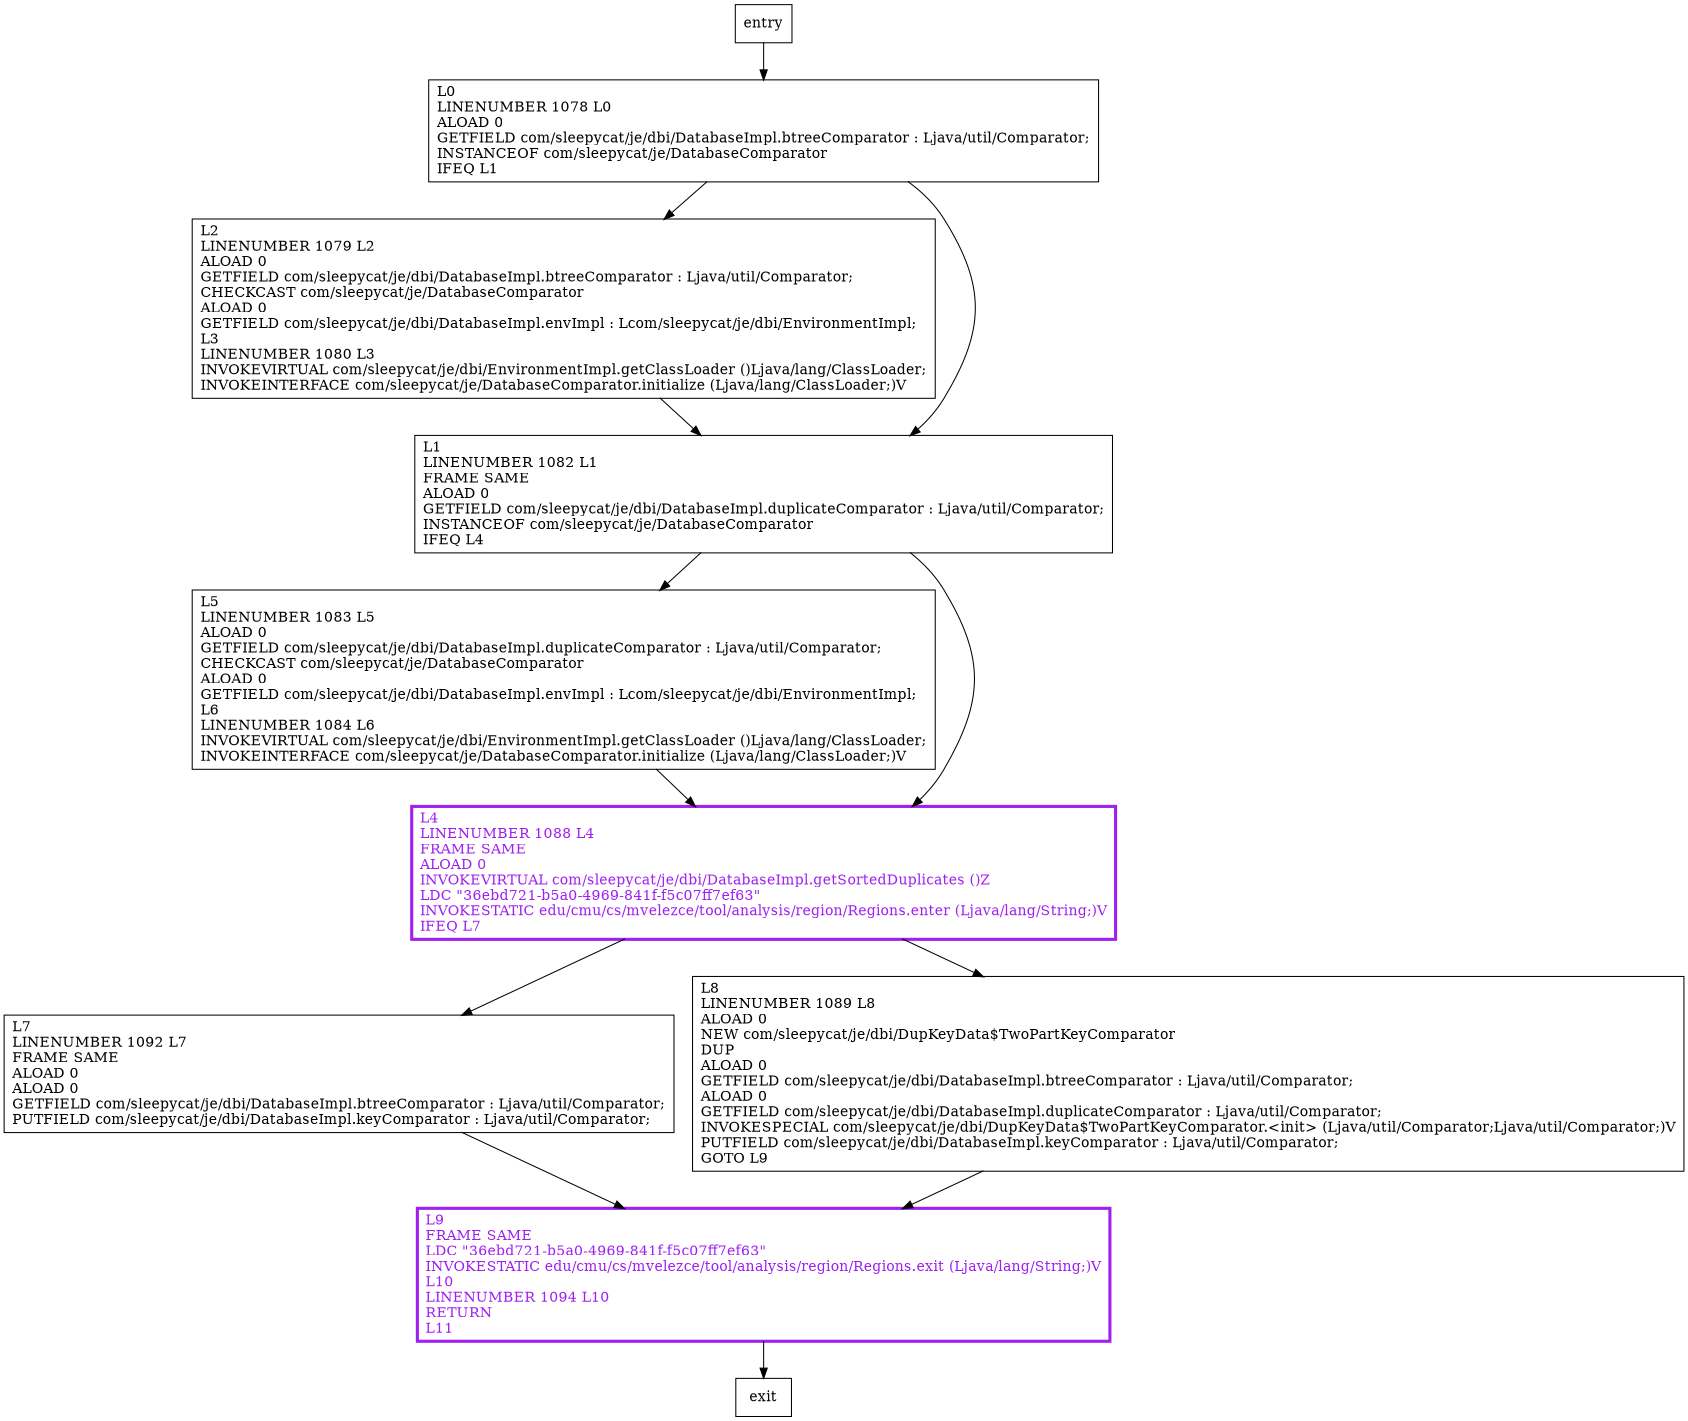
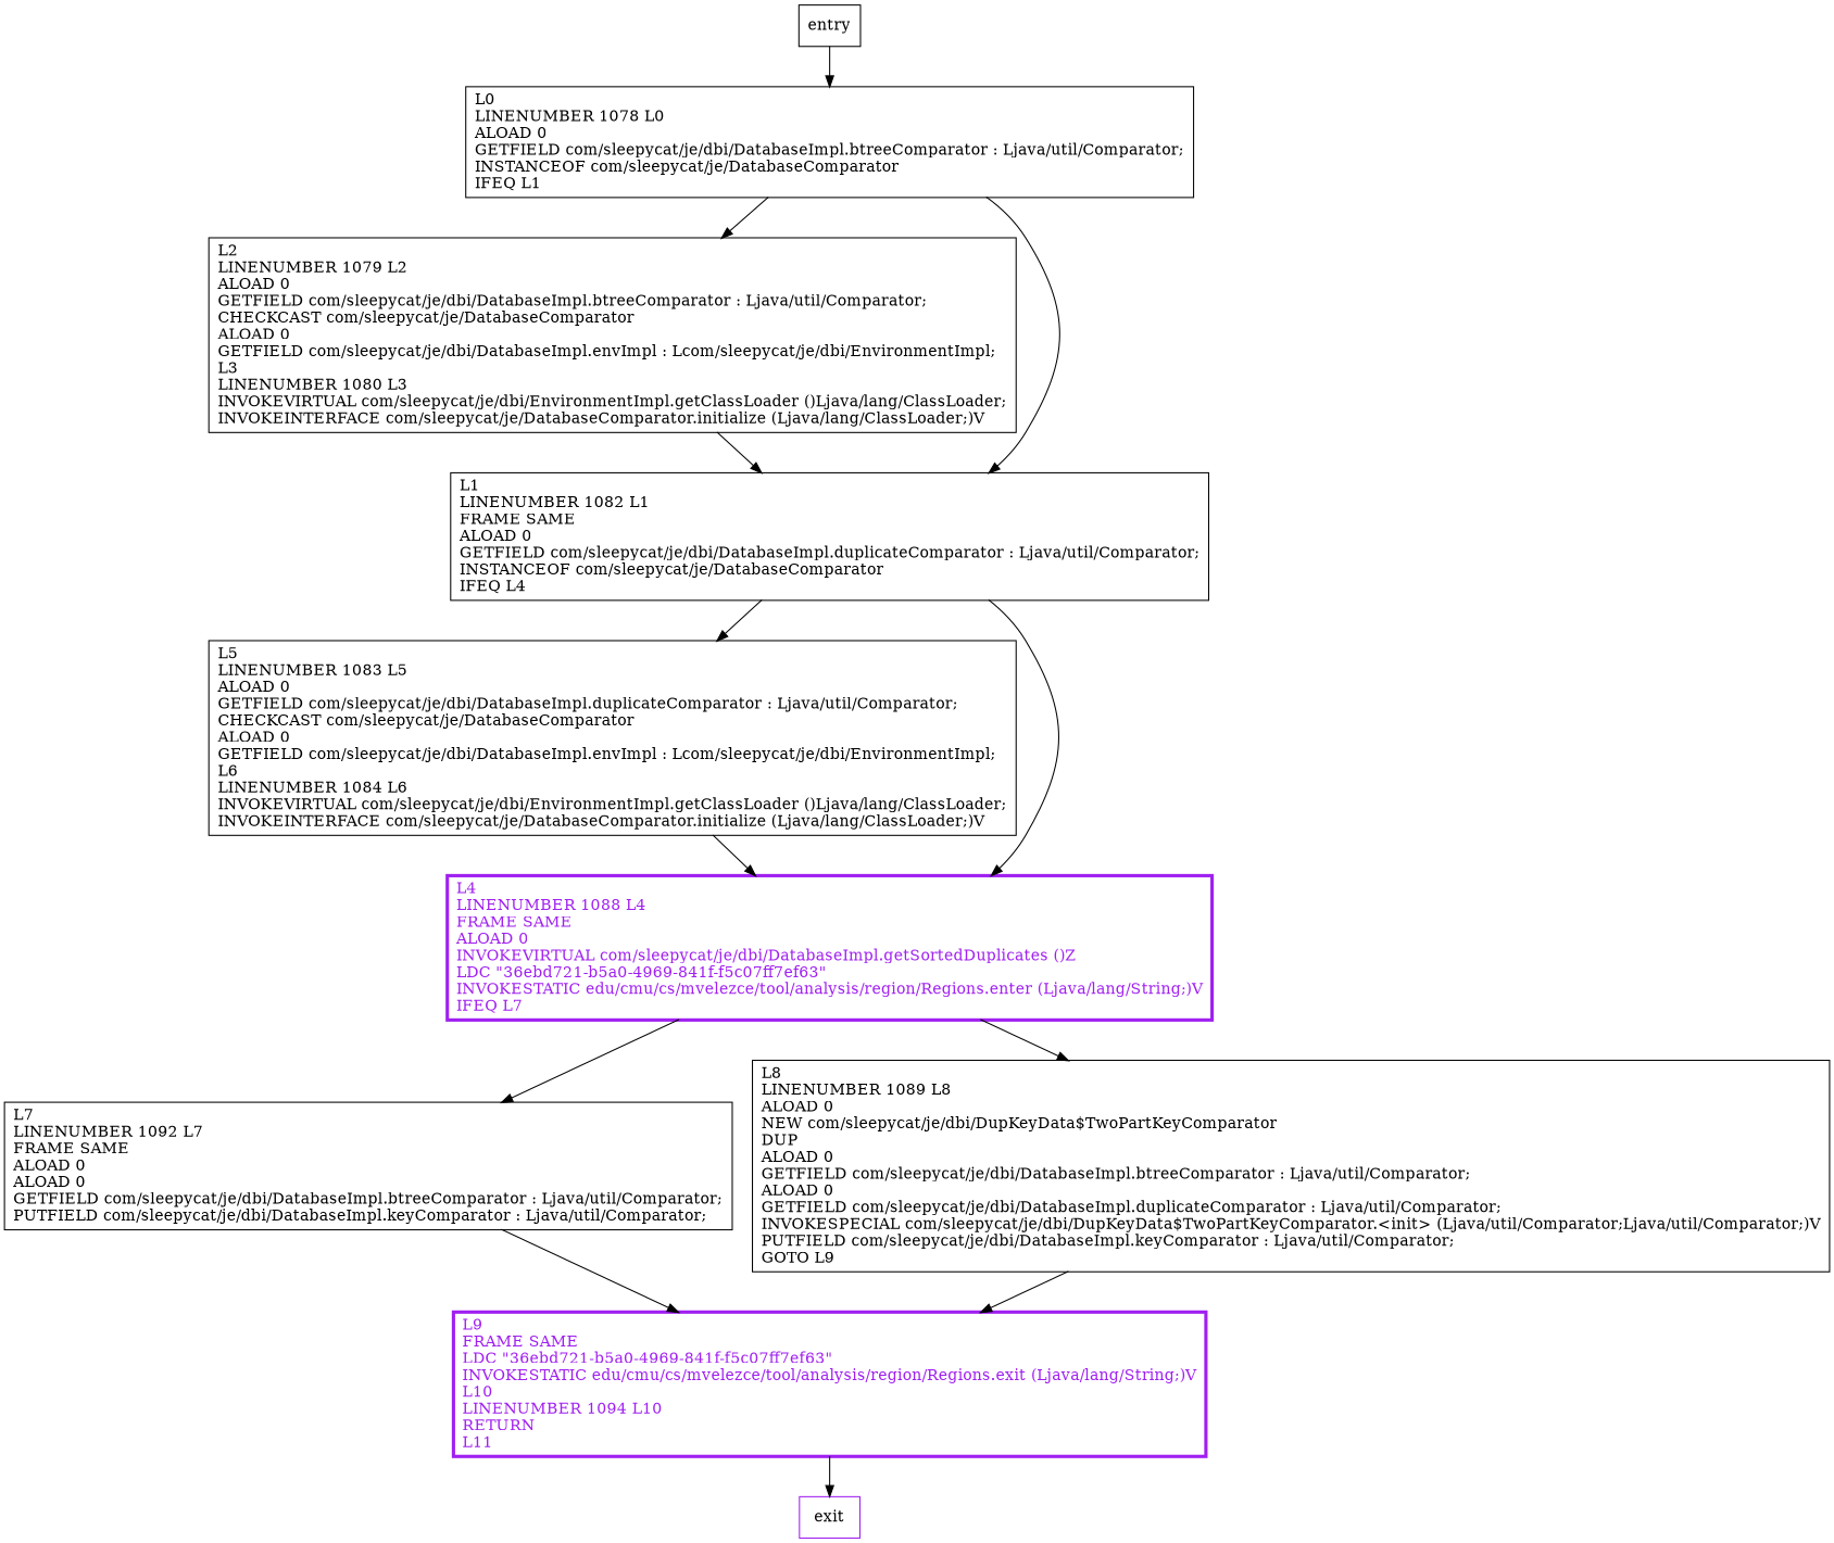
  digraph {
    node [shape=record]
    n1 [label="L2\lLINENUMBER 1079 L2\lALOAD 0\lGETFIELD com/sleepycat/je/dbi/DatabaseImpl.btreeComparator : Ljava/util/Comparator;\lCHECKCAST com/sleepycat/je/DatabaseComparator\lALOAD 0\lGETFIELD com/sleepycat/je/dbi/DatabaseImpl.envImpl : Lcom/sleepycat/je/dbi/EnvironmentImpl;\lL3\lLINENUMBER 1080 L3\lINVOKEVIRTUAL com/sleepycat/je/dbi/EnvironmentImpl.getClassLoader ()Ljava/lang/ClassLoader;\lINVOKEINTERFACE com/sleepycat/je/DatabaseComparator.initialize (Ljava/lang/ClassLoader;)V\l"]
    n2 [label="L1\lLINENUMBER 1082 L1\lFRAME SAME\lALOAD 0\lGETFIELD com/sleepycat/je/dbi/DatabaseImpl.duplicateComparator : Ljava/util/Comparator;\lINSTANCEOF com/sleepycat/je/DatabaseComparator\lIFEQ L4\l"]
    n3 [label="L7\lLINENUMBER 1092 L7\lFRAME SAME\lALOAD 0\lALOAD 0\lGETFIELD com/sleepycat/je/dbi/DatabaseImpl.btreeComparator : Ljava/util/Comparator;\lPUTFIELD com/sleepycat/je/dbi/DatabaseImpl.keyComparator : Ljava/util/Comparator;\l"]
    n4 [color=purple fontcolor=purple label="L9\lFRAME SAME\lLDC \"36ebd721-b5a0-4969-841f-f5c07ff7ef63\"\lINVOKESTATIC edu/cmu/cs/mvelezce/tool/analysis/region/Regions.exit (Ljava/lang/String;)V\lL10\lLINENUMBER 1094 L10\lRETURN\lL11\l" penwidth=3]
    n5 [label="L8\lLINENUMBER 1089 L8\lALOAD 0\lNEW com/sleepycat/je/dbi/DupKeyData$TwoPartKeyComparator\lDUP\lALOAD 0\lGETFIELD com/sleepycat/je/dbi/DatabaseImpl.btreeComparator : Ljava/util/Comparator;\lALOAD 0\lGETFIELD com/sleepycat/je/dbi/DatabaseImpl.duplicateComparator : Ljava/util/Comparator;\lINVOKESPECIAL com/sleepycat/je/dbi/DupKeyData$TwoPartKeyComparator.\<init\> (Ljava/util/Comparator;Ljava/util/Comparator;)V\lPUTFIELD com/sleepycat/je/dbi/DatabaseImpl.keyComparator : Ljava/util/Comparator;\lGOTO L9\l"]
    n6 [label="L5\lLINENUMBER 1083 L5\lALOAD 0\lGETFIELD com/sleepycat/je/dbi/DatabaseImpl.duplicateComparator : Ljava/util/Comparator;\lCHECKCAST com/sleepycat/je/DatabaseComparator\lALOAD 0\lGETFIELD com/sleepycat/je/dbi/DatabaseImpl.envImpl : Lcom/sleepycat/je/dbi/EnvironmentImpl;\lL6\lLINENUMBER 1084 L6\lINVOKEVIRTUAL com/sleepycat/je/dbi/EnvironmentImpl.getClassLoader ()Ljava/lang/ClassLoader;\lINVOKEINTERFACE com/sleepycat/je/DatabaseComparator.initialize (Ljava/lang/ClassLoader;)V\l"]
    n7 [color=purple fontcolor=purple label="L4\lLINENUMBER 1088 L4\lFRAME SAME\lALOAD 0\lINVOKEVIRTUAL com/sleepycat/je/dbi/DatabaseImpl.getSortedDuplicates ()Z\lLDC \"36ebd721-b5a0-4969-841f-f5c07ff7ef63\"\lINVOKESTATIC edu/cmu/cs/mvelezce/tool/analysis/region/Regions.enter (Ljava/lang/String;)V\lIFEQ L7\l" penwidth=3]
    n8 [label="L0\lLINENUMBER 1078 L0\lALOAD 0\lGETFIELD com/sleepycat/je/dbi/DatabaseImpl.btreeComparator : Ljava/util/Comparator;\lINSTANCEOF com/sleepycat/je/DatabaseComparator\lIFEQ L1\l"]
-   exit
+   exit [color=purple]
    entry
    n1 -> n2
    n2 -> n6
    n2 -> n7
    n3 -> n4
    n4 -> exit
    n5 -> n4
    n6 -> n7
    n7 -> n3
    n7 -> n5
    n8 -> n1
    n8 -> n2
    entry -> n8
  }
